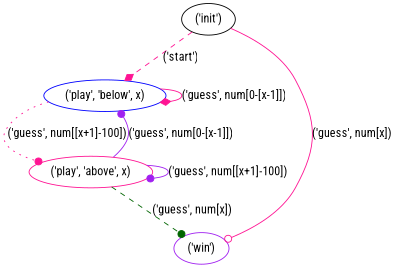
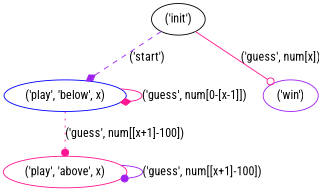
  digraph {
    fontname="Roboto Condensed"
    node [fontname="Roboto Condensed"]
    edge [arrowhead=dot color=purple fontname="Roboto Condensed" style=solid]
    "('init')" [color=black]
    "('play', 'below', x)" [color=blue]
    "('win')" [color=purple]
    "('play', 'above', x)" [color=deeppink]
-   "('init')" -> "('play', 'below', x)" [arrowhead=diamond color=deeppink label="('start')" style=dashed]
+   "('init')" -> "('play', 'below', x)" [arrowhead=diamond label="('start')" style=dashed]
    "('init')" -> "('win')" [arrowhead=odot color=deeppink label="('guess', num[x])"]
    "('play', 'below', x)" -> "('play', 'below', x)" [arrowhead=diamond color=deeppink label="('guess', num[0-[x-1]])"]
    "('play', 'below', x)" -> "('play', 'above', x)" [color=deeppink label="('guess', num[[x+1]-100])" style=dotted]
-   "('play', 'above', x)" -> "('play', 'below', x)" [label="('guess', num[0-[x-1]])"]
-   "('play', 'above', x)" -> "('win')" [color=darkgreen label="('guess', num[x])" style=dashed]
    "('play', 'above', x)" -> "('play', 'above', x)" [label="('guess', num[[x+1]-100])"]
  }
